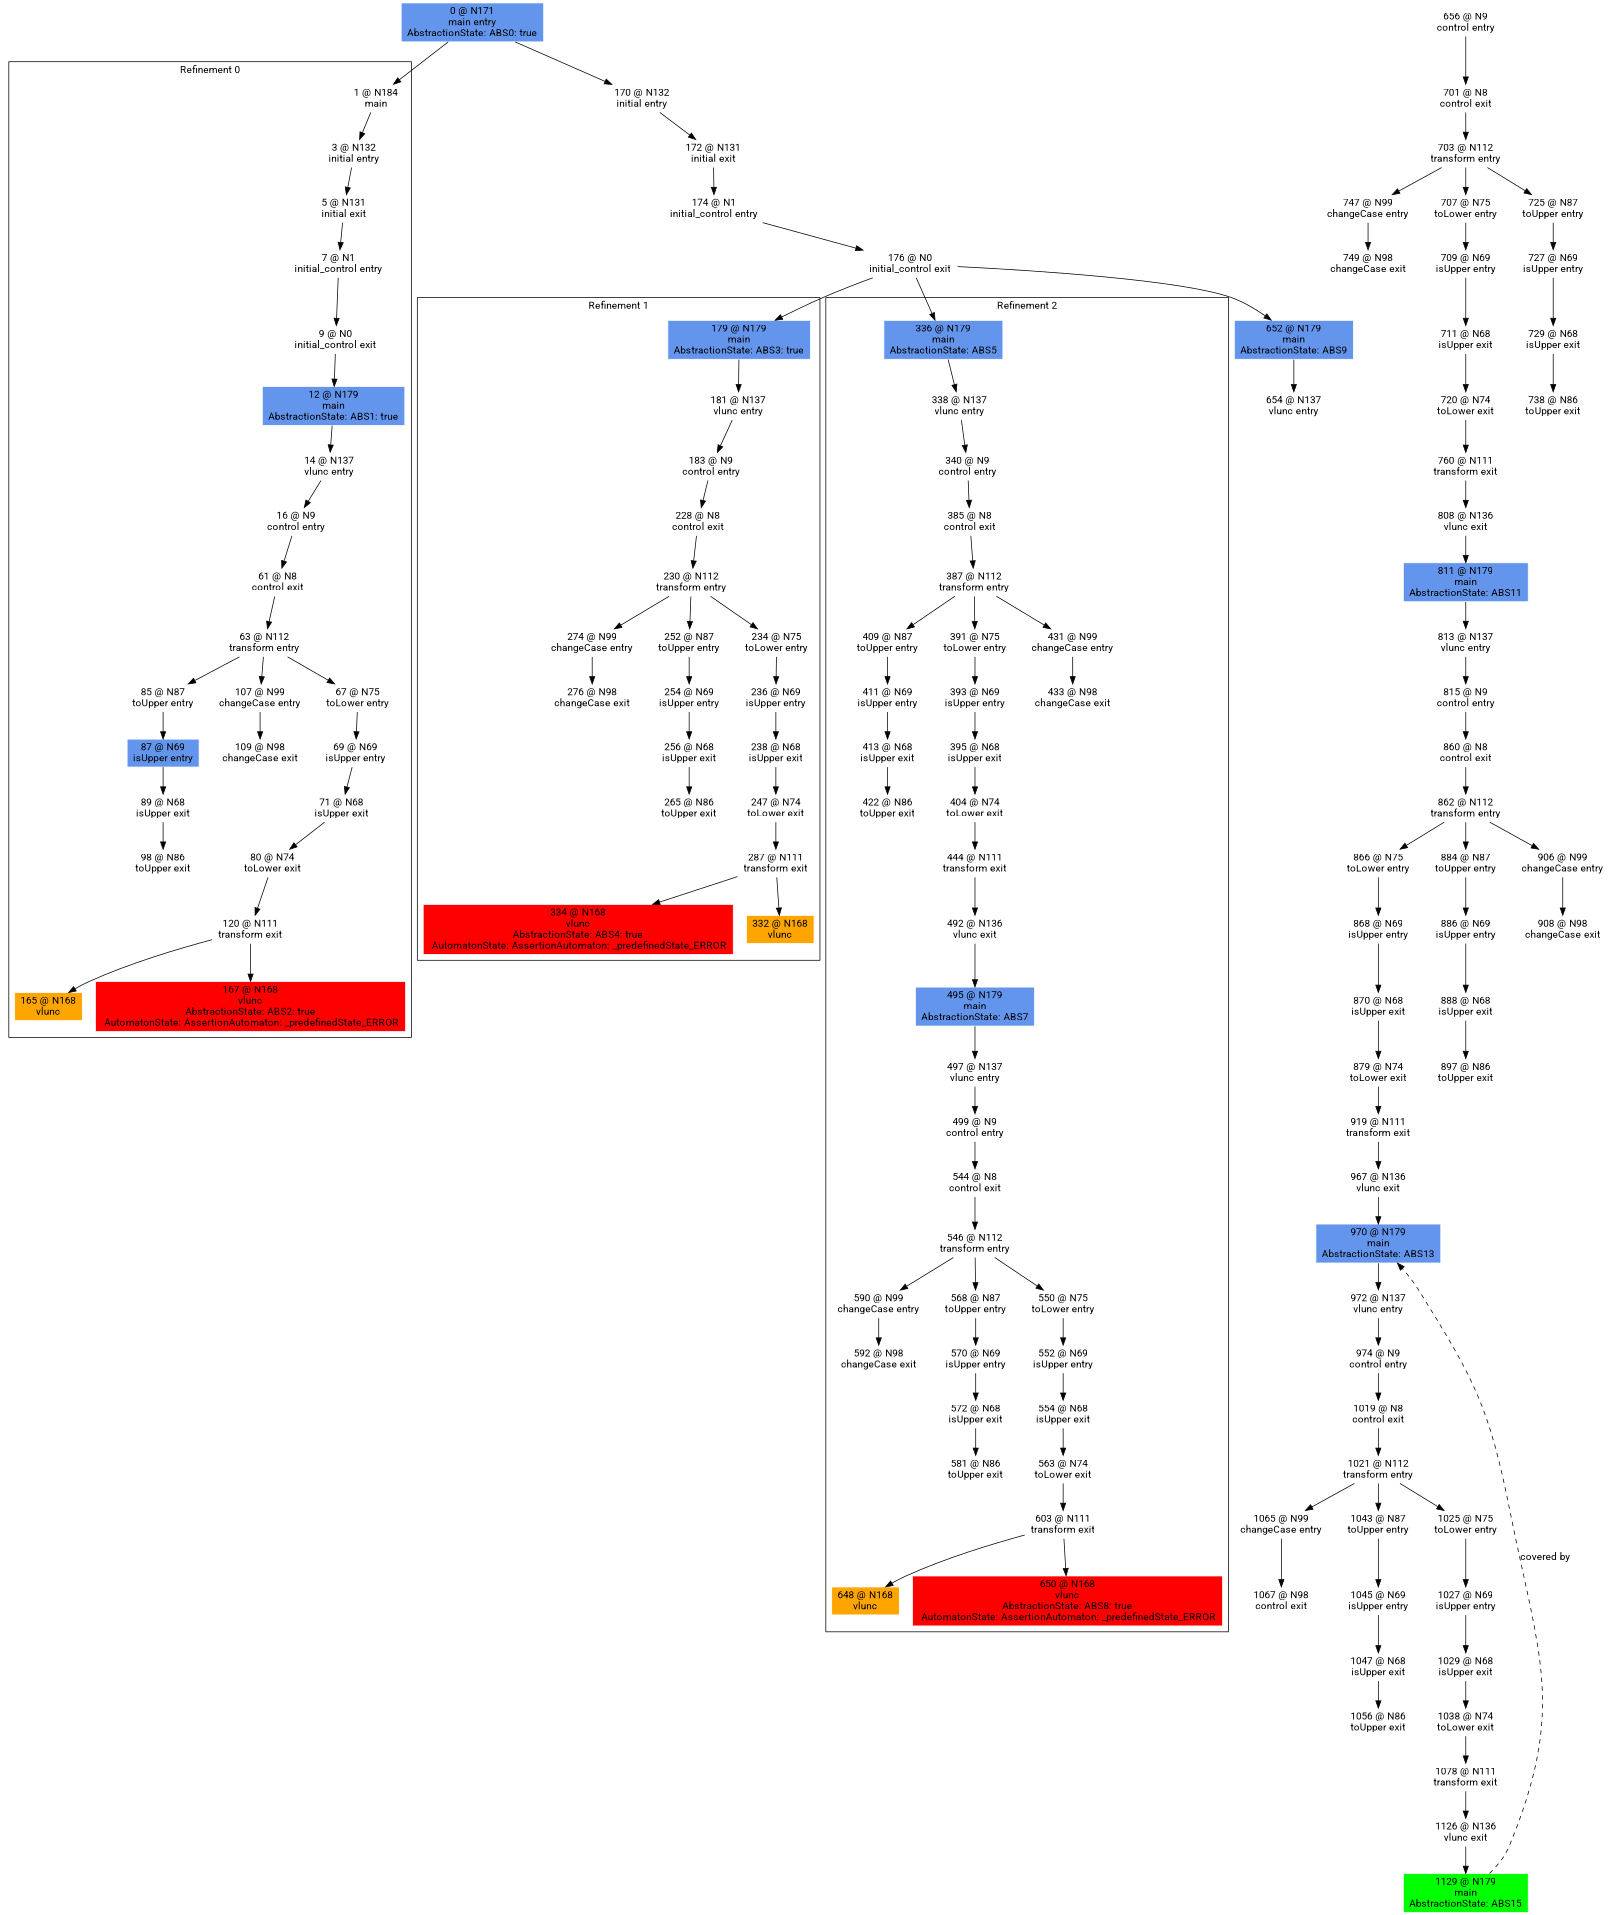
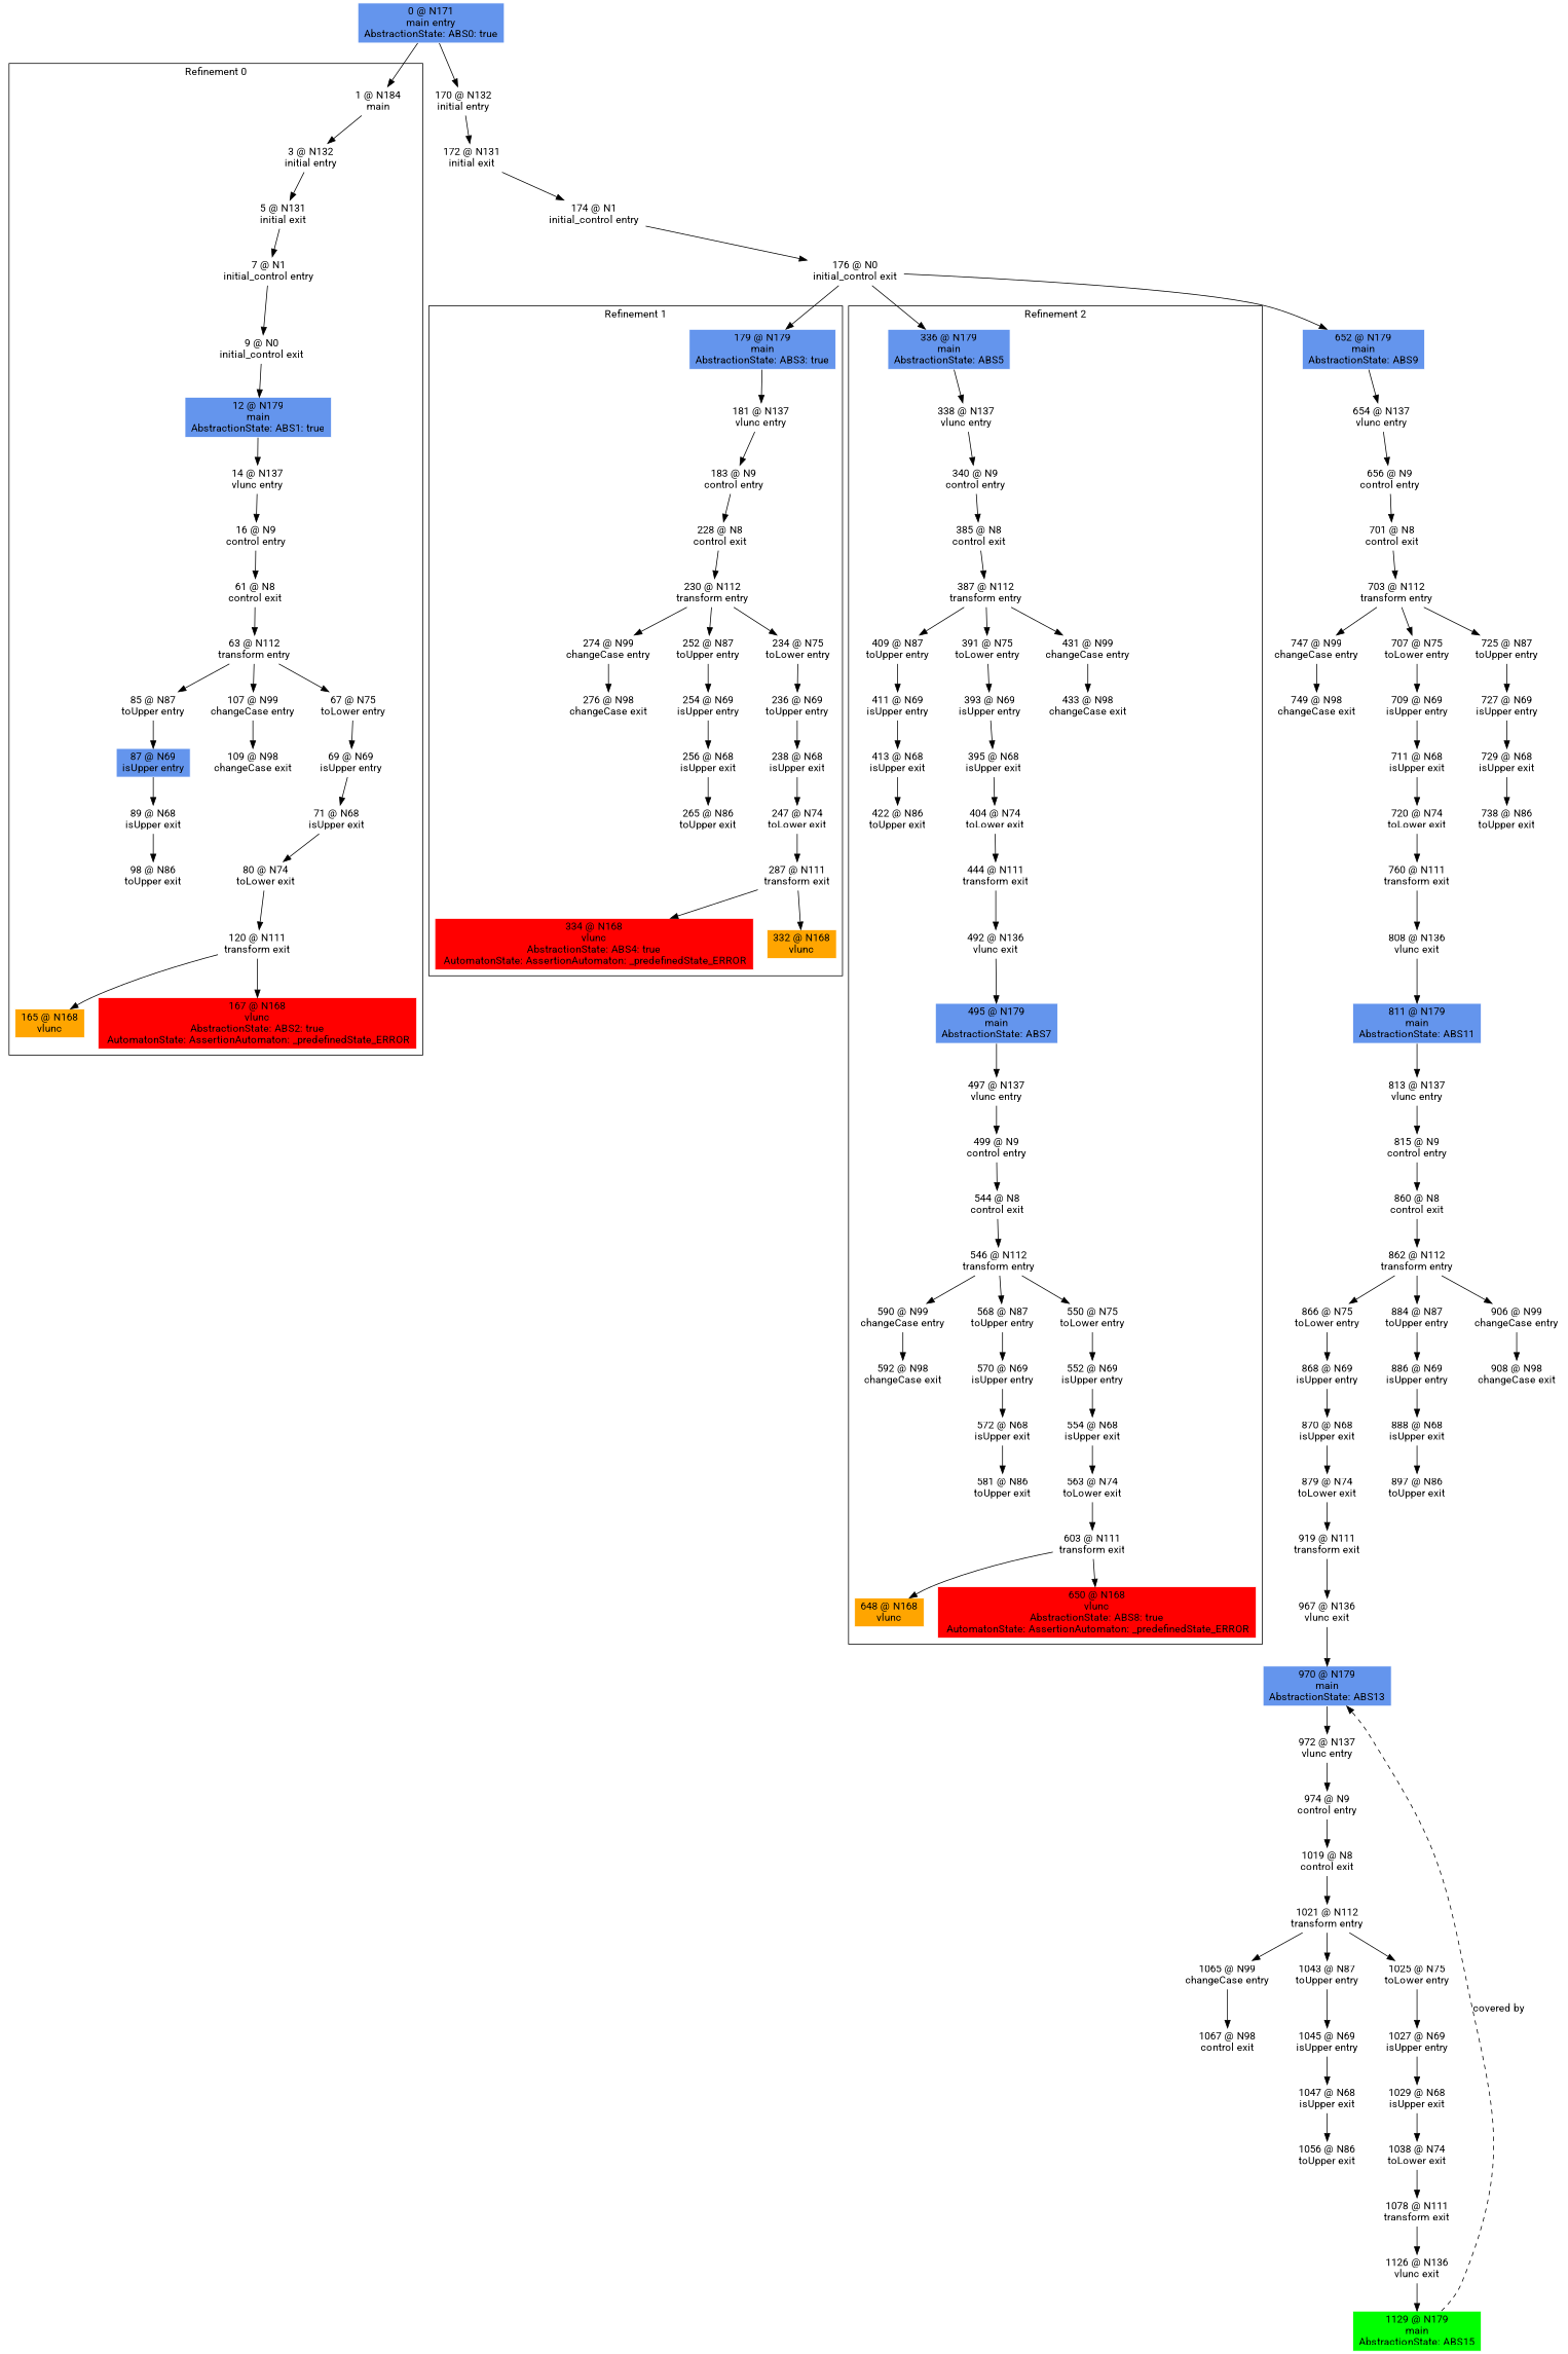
  digraph {
    fontname=Roboto
    node [color=white fontname=Roboto shape=box style=filled]
    edge [fontname=Roboto]
    n1 [label="1 @ N184\nmain\n"]
    n2 [label="3 @ N132\ninitial entry\n"]
    n3 [label="5 @ N131\ninitial exit\n"]
    n4 [label="7 @ N1\ninitial_control entry\n"]
    n5 [label="9 @ N0\ninitial_control exit\n"]
    n6 [fillcolor=cornflowerblue label="12 @ N179\nmain\nAbstractionState: ABS1: true\n"]
    n7 [label="14 @ N137\nvlunc entry\n"]
    n8 [label="16 @ N9\ncontrol entry\n"]
    n9 [label="61 @ N8\ncontrol exit\n"]
    n10 [label="63 @ N112\ntransform entry\n"]
    n11 [label="85 @ N87\ntoUpper entry\n"]
    n12 [label="107 @ N99\nchangeCase entry\n"]
    n13 [label="67 @ N75\ntoLower entry\n"]
    n14 [fillcolor=cornflowerblue label="87 @ N69\nisUpper entry\n"]
    n15 [label="89 @ N68\nisUpper exit\n"]
    n16 [label="98 @ N86\ntoUpper exit\n"]
    n17 [label="109 @ N98\nchangeCase exit\n"]
    n18 [label="69 @ N69\nisUpper entry\n"]
    n19 [label="71 @ N68\nisUpper exit\n"]
    n20 [label="80 @ N74\ntoLower exit\n"]
    n21 [label="120 @ N111\ntransform exit\n"]
    n22 [fillcolor=orange label="165 @ N168\nvlunc\n"]
    n23 [fillcolor=red label="167 @ N168\nvlunc\nAbstractionState: ABS2: true\n AutomatonState: AssertionAutomaton: _predefinedState_ERROR\n"]
    n24 [fillcolor=cornflowerblue label="179 @ N179\nmain\nAbstractionState: ABS3: true\n"]
    n25 [label="181 @ N137\nvlunc entry\n"]
    n26 [label="183 @ N9\ncontrol entry\n"]
    n27 [label="228 @ N8\ncontrol exit\n"]
    n28 [label="230 @ N112\ntransform entry\n"]
    n29 [label="274 @ N99\nchangeCase entry\n"]
    n30 [label="252 @ N87\ntoUpper entry\n"]
    n31 [label="234 @ N75\ntoLower entry\n"]
    n32 [label="276 @ N98\nchangeCase exit\n"]
    n33 [label="254 @ N69\nisUpper entry\n"]
    n34 [label="256 @ N68\nisUpper exit\n"]
    n35 [label="265 @ N86\ntoUpper exit\n"]
-   n36 [label="236 @ N69\nisUpper entry\n"]
+   n36 [label="236 @ N69\ntoUpper entry\n"]
    n37 [label="238 @ N68\nisUpper exit\n"]
    n38 [label="247 @ N74\ntoLower exit\n"]
    n39 [label="287 @ N111\ntransform exit\n"]
    n40 [fillcolor=red label="334 @ N168\nvlunc\nAbstractionState: ABS4: true\n AutomatonState: AssertionAutomaton: _predefinedState_ERROR\n"]
    n41 [fillcolor=orange label="332 @ N168\nvlunc\n"]
    n42 [fillcolor=cornflowerblue label="336 @ N179\nmain\nAbstractionState: ABS5\n"]
    n43 [label="338 @ N137\nvlunc entry\n"]
    n44 [label="340 @ N9\ncontrol entry\n"]
    n45 [label="385 @ N8\ncontrol exit\n"]
    n46 [label="387 @ N112\ntransform entry\n"]
    n47 [label="409 @ N87\ntoUpper entry\n"]
    n48 [label="391 @ N75\ntoLower entry\n"]
    n49 [label="431 @ N99\nchangeCase entry\n"]
    n50 [label="411 @ N69\nisUpper entry\n"]
    n51 [label="413 @ N68\nisUpper exit\n"]
    n52 [label="422 @ N86\ntoUpper exit\n"]
    n53 [label="393 @ N69\nisUpper entry\n"]
    n54 [label="395 @ N68\nisUpper exit\n"]
    n55 [label="404 @ N74\ntoLower exit\n"]
    n56 [label="444 @ N111\ntransform exit\n"]
    n57 [label="492 @ N136\nvlunc exit\n"]
    n58 [fillcolor=cornflowerblue label="495 @ N179\nmain\nAbstractionState: ABS7\n"]
    n59 [label="497 @ N137\nvlunc entry\n"]
    n60 [label="499 @ N9\ncontrol entry\n"]
    n61 [label="544 @ N8\ncontrol exit\n"]
    n62 [label="546 @ N112\ntransform entry\n"]
    n63 [label="590 @ N99\nchangeCase entry\n"]
    n64 [label="568 @ N87\ntoUpper entry\n"]
    n65 [label="550 @ N75\ntoLower entry\n"]
    n66 [label="592 @ N98\nchangeCase exit\n"]
    n67 [label="570 @ N69\nisUpper entry\n"]
    n68 [label="572 @ N68\nisUpper exit\n"]
    n69 [label="581 @ N86\ntoUpper exit\n"]
    n70 [label="552 @ N69\nisUpper entry\n"]
    n71 [label="554 @ N68\nisUpper exit\n"]
    n72 [label="563 @ N74\ntoLower exit\n"]
    n73 [label="603 @ N111\ntransform exit\n"]
    n74 [fillcolor=orange label="648 @ N168\nvlunc\n"]
    n75 [fillcolor=red label="650 @ N168\nvlunc\nAbstractionState: ABS8: true\n AutomatonState: AssertionAutomaton: _predefinedState_ERROR\n"]
    n76 [label="433 @ N98\nchangeCase exit\n"]
    n77 [fillcolor=cornflowerblue label="0 @ N171\nmain entry\nAbstractionState: ABS0: true\n"]
    n78 [label="170 @ N132\ninitial entry\n"]
    n79 [label="172 @ N131\ninitial exit\n"]
    n80 [label="176 @ N0\ninitial_control exit\n"]
    n81 [fillcolor=cornflowerblue label="652 @ N179\nmain\nAbstractionState: ABS9\n"]
    n82 [label="654 @ N137\nvlunc entry\n"]
    n83 [label="174 @ N1\ninitial_control entry\n"]
    n84 [label="656 @ N9\ncontrol entry\n"]
    n85 [label="701 @ N8\ncontrol exit\n"]
    n86 [label="703 @ N112\ntransform entry\n"]
    n87 [label="747 @ N99\nchangeCase entry\n"]
    n88 [label="707 @ N75\ntoLower entry\n"]
    n89 [label="725 @ N87\ntoUpper entry\n"]
    n90 [label="749 @ N98\nchangeCase exit\n"]
    n91 [label="709 @ N69\nisUpper entry\n"]
    n92 [label="727 @ N69\nisUpper entry\n"]
    n93 [label="711 @ N68\nisUpper exit\n"]
    n94 [label="720 @ N74\ntoLower exit\n"]
    n95 [label="760 @ N111\ntransform exit\n"]
    n96 [label="808 @ N136\nvlunc exit\n"]
    n97 [fillcolor=cornflowerblue label="811 @ N179\nmain\nAbstractionState: ABS11\n"]
    n98 [label="813 @ N137\nvlunc entry\n"]
    n99 [label="815 @ N9\ncontrol entry\n"]
    n100 [label="860 @ N8\ncontrol exit\n"]
    n101 [label="862 @ N112\ntransform entry\n"]
    n102 [label="866 @ N75\ntoLower entry\n"]
    n103 [label="884 @ N87\ntoUpper entry\n"]
    n104 [label="906 @ N99\nchangeCase entry\n"]
    n105 [label="868 @ N69\nisUpper entry\n"]
    n106 [label="886 @ N69\nisUpper entry\n"]
    n107 [label="908 @ N98\nchangeCase exit\n"]
    n108 [label="870 @ N68\nisUpper exit\n"]
    n109 [label="879 @ N74\ntoLower exit\n"]
    n110 [label="919 @ N111\ntransform exit\n"]
    n111 [label="967 @ N136\nvlunc exit\n"]
    n112 [fillcolor=cornflowerblue label="970 @ N179\nmain\nAbstractionState: ABS13\n"]
    n113 [label="972 @ N137\nvlunc entry\n"]
    n114 [label="974 @ N9\ncontrol entry\n"]
    n115 [label="1019 @ N8\ncontrol exit\n"]
    n116 [label="1021 @ N112\ntransform entry\n"]
    n117 [label="1065 @ N99\nchangeCase entry\n"]
    n118 [label="1043 @ N87\ntoUpper entry\n"]
    n119 [label="1025 @ N75\ntoLower entry\n"]
    n120 [label="1067 @ N98\ncontrol exit\n"]
    n121 [label="1045 @ N69\nisUpper entry\n"]
    n122 [label="1027 @ N69\nisUpper entry\n"]
    n123 [label="1047 @ N68\nisUpper exit\n"]
    n124 [label="1056 @ N86\ntoUpper exit\n"]
    n125 [label="1029 @ N68\nisUpper exit\n"]
    n126 [label="1038 @ N74\ntoLower exit\n"]
    n127 [label="1078 @ N111\ntransform exit\n"]
    n128 [label="1126 @ N136\nvlunc exit\n"]
    n129 [fillcolor=green label="1129 @ N179\nmain\nAbstractionState: ABS15\n"]
    n130 [label="888 @ N68\nisUpper exit\n"]
    n131 [label="897 @ N86\ntoUpper exit\n"]
    n132 [label="729 @ N68\nisUpper exit\n"]
    n133 [label="738 @ N86\ntoUpper exit\n"]
    subgraph cluster_1 {
      label="Refinement 0"
      n1
      n2
      n3
      n4
      n5
      n6
      n7
      n8
      n9
      n10
      n11
      n12
      n13
      n14
      n15
      n16
      n17
      n18
      n19
      n20
      n21
      n22
      n23
    }
    subgraph cluster_2 {
      label="Refinement 1"
      n24
      n25
      n26
      n27
      n28
      n29
      n30
      n31
      n32
      n33
      n34
      n35
      n36
      n37
      n38
      n39
      n40
      n41
    }
    subgraph cluster_3 {
      label="Refinement 2"
      n42
      n43
      n44
      n45
      n46
      n47
      n48
      n49
      n50
      n51
      n52
      n53
      n54
      n55
      n56
      n57
      n58
      n59
      n60
      n61
      n62
      n63
      n64
      n65
      n66
      n67
      n68
      n69
      n70
      n71
      n72
      n73
      n74
      n75
      n76
    }
    n1 -> n2
    n2 -> n3
    n3 -> n4
    n4 -> n5
    n5 -> n6
    n6 -> n7
    n7 -> n8
    n8 -> n9
    n9 -> n10
    n10 -> n11
    n10 -> n12
    n10 -> n13
    n11 -> n14
    n12 -> n17
    n13 -> n18
    n14 -> n15
    n15 -> n16
    n18 -> n19
    n19 -> n20
    n20 -> n21
    n21 -> n22
    n21 -> n23
    n24 -> n25
    n25 -> n26
    n26 -> n27
    n27 -> n28
    n28 -> n29
    n28 -> n30
    n28 -> n31
    n29 -> n32
    n30 -> n33
    n31 -> n36
    n33 -> n34
    n34 -> n35
    n36 -> n37
    n37 -> n38
    n38 -> n39
    n39 -> n40
    n39 -> n41
    n42 -> n43
    n43 -> n44
    n44 -> n45
    n45 -> n46
    n46 -> n47
    n46 -> n48
    n46 -> n49
    n47 -> n50
    n48 -> n53
    n49 -> n76
    n50 -> n51
    n51 -> n52
    n53 -> n54
    n54 -> n55
    n55 -> n56
    n56 -> n57
    n57 -> n58
    n58 -> n59
    n59 -> n60
    n60 -> n61
    n61 -> n62
    n62 -> n63
    n62 -> n64
    n62 -> n65
    n63 -> n66
    n64 -> n67
    n65 -> n70
    n67 -> n68
    n68 -> n69
    n70 -> n71
    n71 -> n72
    n72 -> n73
    n73 -> n74
    n73 -> n75
    n77 -> n1
    n77 -> n78
    n78 -> n79
    n79 -> n83
    n80 -> n24
    n80 -> n42
    n80 -> n81
    n81 -> n82
+   n82 -> n84
    n83 -> n80
    n84 -> n85
    n85 -> n86
    n86 -> n87
    n86 -> n88
    n86 -> n89
    n87 -> n90
    n88 -> n91
    n89 -> n92
    n91 -> n93
    n92 -> n132
    n93 -> n94
    n94 -> n95
    n95 -> n96
    n96 -> n97
    n97 -> n98
    n98 -> n99
    n99 -> n100
    n100 -> n101
    n101 -> n102
    n101 -> n103
    n101 -> n104
    n102 -> n105
    n103 -> n106
    n104 -> n107
    n105 -> n108
    n106 -> n130
    n108 -> n109
    n109 -> n110
    n110 -> n111
    n111 -> n112
    n112 -> n113
    n113 -> n114
    n114 -> n115
    n115 -> n116
    n116 -> n117
    n116 -> n118
    n116 -> n119
    n117 -> n120
    n118 -> n121
    n119 -> n122
    n121 -> n123
    n122 -> n125
    n123 -> n124
    n125 -> n126
    n126 -> n127
    n127 -> n128
    n128 -> n129
    n129 -> n112 [label="covered by" style=dashed weight=0]
    n130 -> n131
    n132 -> n133
  }
